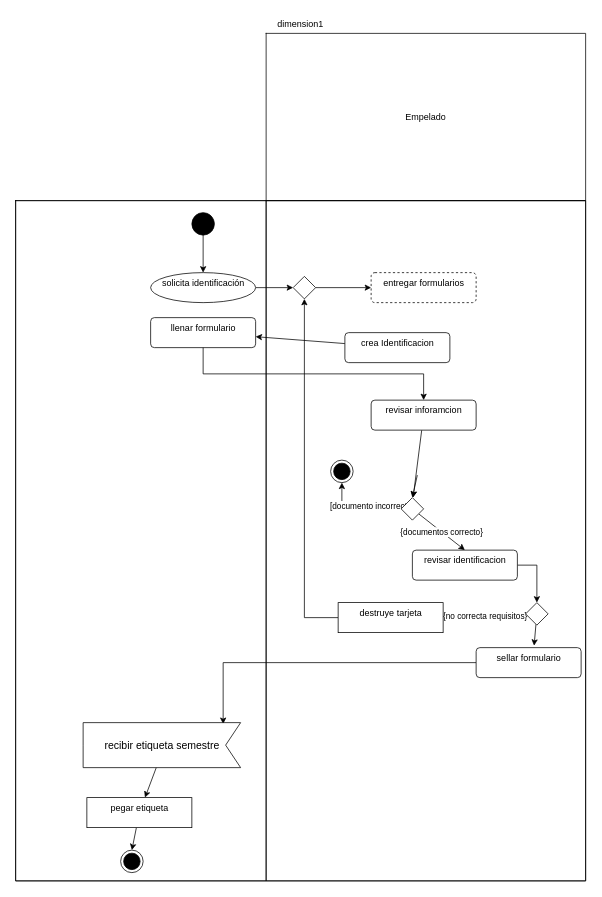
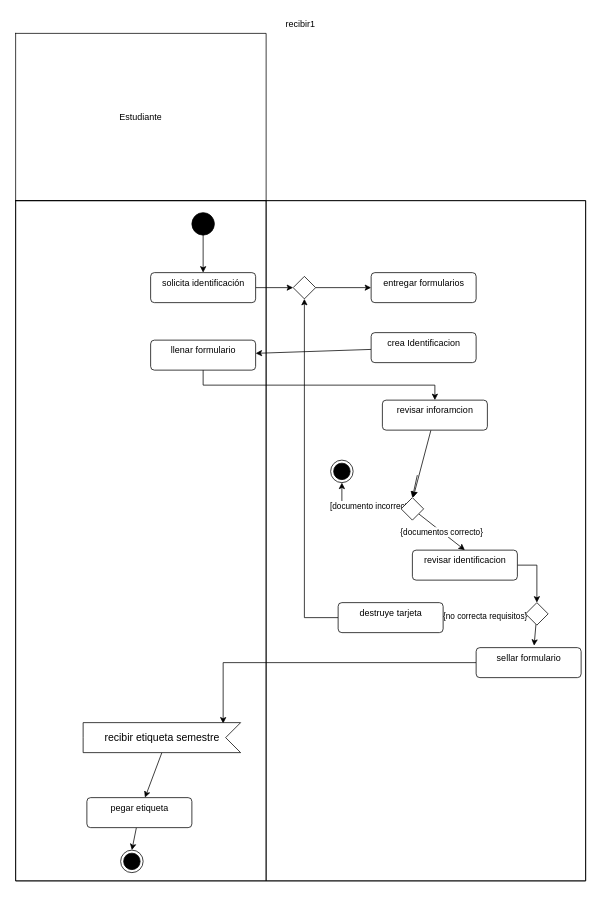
  <mxCell id="0" />
  <mxCell id="1" parent="0" />
- <mxCell id="2" value="dimension1" style="shape=table;html=1;whiteSpace=wrap;startSize=24;container=1;collapsible=0;childLayout=tableLayout;fillColor=none;swimlaneFillColor=#ffffff;strokeColor=none;" vertex="1" parent="1"><mxGeometry x="20" y="20" width="760" height="1154" as="geometry" /></mxCell>
+ <mxCell id="2" value="recibir1" style="shape=table;html=1;whiteSpace=wrap;startSize=24;container=1;collapsible=0;childLayout=tableLayout;fillColor=none;swimlaneFillColor=#ffffff;strokeColor=none;" vertex="1" parent="1"><mxGeometry x="20" y="20" width="760" height="1154" as="geometry" /></mxCell>
  <mxCell id="3" value="" style="shape=partialRectangle;html=1;whiteSpace=wrap;collapsible=0;dropTarget=0;pointerEvents=0;fillColor=none;top=0;left=0;bottom=0;right=0;points=[[0,0.5],[1,0.5]];portConstraint=eastwest;strokeColor=none;" vertex="1" parent="2"><mxGeometry y="24" width="760" height="223" as="geometry" /></mxCell>
- <mxCell id="5" value="Empelado" style="shape=partialRectangle;html=1;whiteSpace=wrap;connectable=0;fillColor=none;top=1;left=1;bottom=1;right=1;overflow=hidden;" vertex="1" parent="3"><mxGeometry x="334" width="426" height="223" as="geometry"><mxRectangle width="426" height="223" as="alternateBounds" /></mxGeometry></mxCell>
+ <mxCell id="4" value="Estudiante" style="shape=partialRectangle;html=1;whiteSpace=wrap;connectable=0;fillColor=none;top=1;left=1;bottom=1;right=1;overflow=hidden;" vertex="1" parent="3"><mxGeometry width="334" height="223" as="geometry"><mxRectangle width="334" height="223" as="alternateBounds" /></mxGeometry></mxCell>
  <mxCell id="6" value="" style="shape=partialRectangle;html=1;whiteSpace=wrap;collapsible=0;dropTarget=0;pointerEvents=0;fillColor=none;top=1;left=1;bottom=1;right=1;points=[[0,0.5],[1,0.5]];portConstraint=eastwest;" vertex="1" parent="2"><mxGeometry y="247" width="760" height="907" as="geometry" /></mxCell>
  <mxCell id="7" value="" style="shape=partialRectangle;html=1;whiteSpace=wrap;connectable=0;fillColor=none;top=1;left=1;bottom=1;right=1;overflow=hidden;" vertex="1" parent="6"><mxGeometry width="334" height="907" as="geometry"><mxRectangle width="334" height="907" as="alternateBounds" /></mxGeometry></mxCell>
  <mxCell id="8" value="" style="shape=partialRectangle;html=1;whiteSpace=wrap;connectable=0;fillColor=none;top=1;left=1;bottom=1;right=1;overflow=hidden;" vertex="1" parent="6"><mxGeometry x="334" width="426" height="907" as="geometry"><mxRectangle width="426" height="907" as="alternateBounds" /></mxGeometry></mxCell>
  <mxCell id="9" style="edgeStyle=none;rounded=0;orthogonalLoop=1;jettySize=auto;html=1;entryX=0;entryY=0.5;entryDx=0;entryDy=0;" edge="1" parent="1" source="10" target="34"><mxGeometry relative="1" as="geometry" /></mxCell>
- <mxCell id="10" value="solicita identificación" style="ellipse;html=1;align=center;verticalAlign=top;absoluteArcSize=1;arcSize=10;dashed=0;" vertex="1" parent="1"><mxGeometry x="200" y="363" width="140" height="40" as="geometry" /></mxCell>
+ <mxCell id="10" value="solicita identificación" style="html=1;align=center;verticalAlign=top;rounded=1;absoluteArcSize=1;arcSize=10;dashed=0;" vertex="1" parent="1"><mxGeometry x="200" y="363" width="140" height="40" as="geometry" /></mxCell>
  <mxCell id="11" style="rounded=0;orthogonalLoop=1;jettySize=auto;html=1;entryX=0.5;entryY=0;entryDx=0;entryDy=0;" edge="1" parent="1" source="12" target="10"><mxGeometry relative="1" as="geometry" /></mxCell>
  <mxCell id="12" value="" style="ellipse;fillColor=strokeColor;" vertex="1" parent="1"><mxGeometry x="255" y="283" width="30" height="30" as="geometry" /></mxCell>
- <mxCell id="13" value="entregar formularios" style="html=1;align=center;verticalAlign=top;rounded=1;absoluteArcSize=1;arcSize=10;dashed=1;" vertex="1" parent="1"><mxGeometry x="494" y="363" width="140" height="40" as="geometry" /></mxCell>
- <mxCell id="14" value="llenar formulario" style="html=1;align=center;verticalAlign=top;rounded=1;absoluteArcSize=1;arcSize=10;dashed=0;" vertex="1" parent="1"><mxGeometry x="200" y="423" width="140" height="40" as="geometry" /></mxCell>
+ <mxCell id="13" value="entregar formularios" style="html=1;align=center;verticalAlign=top;rounded=1;absoluteArcSize=1;arcSize=10;dashed=0;" vertex="1" parent="1"><mxGeometry x="494" y="363" width="140" height="40" as="geometry" /></mxCell>
+ <mxCell id="14" value="llenar formulario" style="html=1;align=center;verticalAlign=top;rounded=1;absoluteArcSize=1;arcSize=10;dashed=0;" vertex="1" parent="1"><mxGeometry x="200" y="453" width="140" height="40" as="geometry" /></mxCell>
  <mxCell id="15" style="edgeStyle=orthogonalEdgeStyle;rounded=0;orthogonalLoop=1;jettySize=auto;html=1;exitX=0.5;exitY=1;exitDx=0;exitDy=0;" edge="1" parent="1" source="14" target="17"><mxGeometry relative="1" as="geometry"><mxPoint x="340" y="551.372" as="sourcePoint" /></mxGeometry></mxCell>
  <mxCell id="16" style="edgeStyle=none;rounded=0;orthogonalLoop=1;jettySize=auto;html=1;" edge="1" parent="1" source="17"><mxGeometry relative="1" as="geometry"><mxPoint x="550" y="663" as="targetPoint" /></mxGeometry></mxCell>
- <mxCell id="17" value="revisar inforamcion" style="html=1;align=center;verticalAlign=top;rounded=1;absoluteArcSize=1;arcSize=10;dashed=0;" vertex="1" parent="1"><mxGeometry x="494" y="533" width="140" height="40" as="geometry" /></mxCell>
+ <mxCell id="17" value="revisar inforamcion" style="html=1;align=center;verticalAlign=top;rounded=1;absoluteArcSize=1;arcSize=10;dashed=0;" vertex="1" parent="1"><mxGeometry x="509" y="533" width="140" height="40" as="geometry" /></mxCell>
  <mxCell id="18" style="edgeStyle=none;rounded=0;orthogonalLoop=1;jettySize=auto;html=1;entryX=0.5;entryY=0;entryDx=0;entryDy=0;" edge="1" parent="1" target="22"><mxGeometry relative="1" as="geometry"><mxPoint x="555.6" y="633" as="sourcePoint" /></mxGeometry></mxCell>
  <mxCell id="19" value="{documentos correcto}" style="edgeStyle=none;rounded=0;orthogonalLoop=1;jettySize=auto;html=1;entryX=0.5;entryY=0;entryDx=0;entryDy=0;" edge="1" parent="1" source="22" target="24"><mxGeometry relative="1" as="geometry" /></mxCell>
  <mxCell id="20" style="edgeStyle=orthogonalEdgeStyle;rounded=0;orthogonalLoop=1;jettySize=auto;html=1;entryX=0.5;entryY=1;entryDx=0;entryDy=0;" edge="1" parent="1" source="22" target="27"><mxGeometry relative="1" as="geometry"><mxPoint x="340" y="678" as="targetPoint" /></mxGeometry></mxCell>
  <mxCell id="21" value="[documento incorrecto]" style="edgeLabel;html=1;align=center;verticalAlign=middle;resizable=0;points=[];" vertex="1" connectable="0" parent="20"><mxGeometry x="0.34" y="-2" relative="1" as="geometry"><mxPoint x="36" y="-3" as="offset" /></mxGeometry></mxCell>
  <mxCell id="22" value="" style="rhombus;" vertex="1" parent="1"><mxGeometry x="534" y="663" width="30" height="30" as="geometry" /></mxCell>
  <mxCell id="23" style="edgeStyle=orthogonalEdgeStyle;rounded=0;orthogonalLoop=1;jettySize=auto;html=1;entryX=0.5;entryY=0;entryDx=0;entryDy=0;" edge="1" parent="1" source="24" target="30"><mxGeometry relative="1" as="geometry" /></mxCell>
  <mxCell id="24" value="revisar identificacion" style="html=1;align=center;verticalAlign=top;rounded=1;absoluteArcSize=1;arcSize=10;dashed=0;" vertex="1" parent="1"><mxGeometry x="549" y="733" width="140" height="40" as="geometry" /></mxCell>
  <mxCell id="25" style="edgeStyle=none;rounded=0;orthogonalLoop=1;jettySize=auto;html=1;" edge="1" parent="1" source="26" target="14"><mxGeometry relative="1" as="geometry" /></mxCell>
- <mxCell id="26" value="crea Identificacion" style="html=1;align=center;verticalAlign=top;rounded=1;absoluteArcSize=1;arcSize=10;dashed=0;" vertex="1" parent="1"><mxGeometry x="459" y="443" width="140" height="40" as="geometry" /></mxCell>
+ <mxCell id="26" value="crea Identificacion" style="html=1;align=center;verticalAlign=top;rounded=1;absoluteArcSize=1;arcSize=10;dashed=0;" vertex="1" parent="1"><mxGeometry x="494" y="443" width="140" height="40" as="geometry" /></mxCell>
  <mxCell id="27" value="" style="ellipse;html=1;shape=endState;fillColor=strokeColor;" vertex="1" parent="1"><mxGeometry x="440" y="613" width="30" height="30" as="geometry" /></mxCell>
  <mxCell id="28" value="{no correcta requisitos}" style="edgeStyle=none;rounded=0;orthogonalLoop=1;jettySize=auto;html=1;entryX=1;entryY=0.5;entryDx=0;entryDy=0;" edge="1" parent="1" source="30" target="32"><mxGeometry relative="1" as="geometry"><mxPoint x="370" y="823" as="targetPoint" /></mxGeometry></mxCell>
  <mxCell id="29" style="edgeStyle=none;rounded=0;orthogonalLoop=1;jettySize=auto;html=1;entryX=0.552;entryY=-0.064;entryDx=0;entryDy=0;entryPerimeter=0;" edge="1" parent="1" source="30" target="36"><mxGeometry relative="1" as="geometry" /></mxCell>
  <mxCell id="30" value="" style="rhombus;" vertex="1" parent="1"><mxGeometry x="700" y="803" width="30" height="30" as="geometry" /></mxCell>
  <mxCell id="31" style="edgeStyle=orthogonalEdgeStyle;rounded=0;orthogonalLoop=1;jettySize=auto;html=1;entryX=0.5;entryY=1;entryDx=0;entryDy=0;" edge="1" parent="1" source="32" target="34"><mxGeometry relative="1" as="geometry"><mxPoint x="400" y="411.182" as="targetPoint" /></mxGeometry></mxCell>
- <mxCell id="32" value="destruye tarjeta" style="html=1;align=center;verticalAlign=top;absoluteArcSize=1;arcSize=10;dashed=0;rounded=0;" vertex="1" parent="1"><mxGeometry x="450" y="803" width="140" height="40" as="geometry" /></mxCell>
+ <mxCell id="32" value="destruye tarjeta" style="html=1;align=center;verticalAlign=top;rounded=1;absoluteArcSize=1;arcSize=10;dashed=0;" vertex="1" parent="1"><mxGeometry x="450" y="803" width="140" height="40" as="geometry" /></mxCell>
  <mxCell id="33" style="edgeStyle=none;rounded=0;orthogonalLoop=1;jettySize=auto;html=1;entryX=0;entryY=0.5;entryDx=0;entryDy=0;" edge="1" parent="1" source="34" target="13"><mxGeometry relative="1" as="geometry" /></mxCell>
  <mxCell id="34" value="" style="rhombus;" vertex="1" parent="1"><mxGeometry x="390" y="368" width="30" height="30" as="geometry" /></mxCell>
  <mxCell id="35" style="edgeStyle=orthogonalEdgeStyle;rounded=0;orthogonalLoop=1;jettySize=auto;html=1;entryX=0.111;entryY=0.03;entryDx=0;entryDy=0;entryPerimeter=0;" edge="1" parent="1" source="36" target="41"><mxGeometry relative="1" as="geometry" /></mxCell>
  <mxCell id="36" value="sellar formulario" style="html=1;align=center;verticalAlign=top;rounded=1;absoluteArcSize=1;arcSize=10;dashed=0;" vertex="1" parent="1"><mxGeometry x="634" y="863" width="140" height="40" as="geometry" /></mxCell>
  <mxCell id="37" style="edgeStyle=none;rounded=0;orthogonalLoop=1;jettySize=auto;html=1;exitX=0;exitY=0;exitDx=105;exitDy=40;exitPerimeter=0;" edge="1" parent="1" source="41" target="39"><mxGeometry relative="1" as="geometry"><mxPoint x="322.143" y="1013" as="sourcePoint" /></mxGeometry></mxCell>
  <mxCell id="38" style="edgeStyle=none;rounded=0;orthogonalLoop=1;jettySize=auto;html=1;entryX=0.5;entryY=0;entryDx=0;entryDy=0;" edge="1" parent="1" source="39" target="40"><mxGeometry relative="1" as="geometry"><mxPoint x="315" y="1133" as="targetPoint" /></mxGeometry></mxCell>
- <mxCell id="39" value="pegar etiqueta" style="html=1;align=center;verticalAlign=top;absoluteArcSize=1;arcSize=10;dashed=0;rounded=0;" vertex="1" parent="1"><mxGeometry x="115" y="1063" width="140" height="40" as="geometry" /></mxCell>
+ <mxCell id="39" value="pegar etiqueta" style="html=1;align=center;verticalAlign=top;rounded=1;absoluteArcSize=1;arcSize=10;dashed=0;" vertex="1" parent="1"><mxGeometry x="115" y="1063" width="140" height="40" as="geometry" /></mxCell>
  <mxCell id="40" value="" style="ellipse;html=1;shape=endState;fillColor=strokeColor;" vertex="1" parent="1"><mxGeometry x="160" y="1133" width="30" height="30" as="geometry" /></mxCell>
- <mxCell id="41" value="recibir etiqueta semestre" style="html=1;shape=mxgraph.infographic.ribbonSimple;notch1=20;notch2=0;align=center;verticalAlign=middle;fontSize=14;fontStyle=0;flipH=1;fillColor=#FFFFFF;" vertex="1" parent="1"><mxGeometry x="110" y="963" width="210" height="60" as="geometry" /></mxCell>
+ <mxCell id="41" value="recibir etiqueta semestre" style="html=1;shape=mxgraph.infographic.ribbonSimple;notch1=20;notch2=0;align=center;verticalAlign=middle;fontSize=14;fontStyle=0;flipH=1;fillColor=#FFFFFF;" vertex="1" parent="1"><mxGeometry x="110" y="963" width="210" height="40" as="geometry" /></mxCell>
